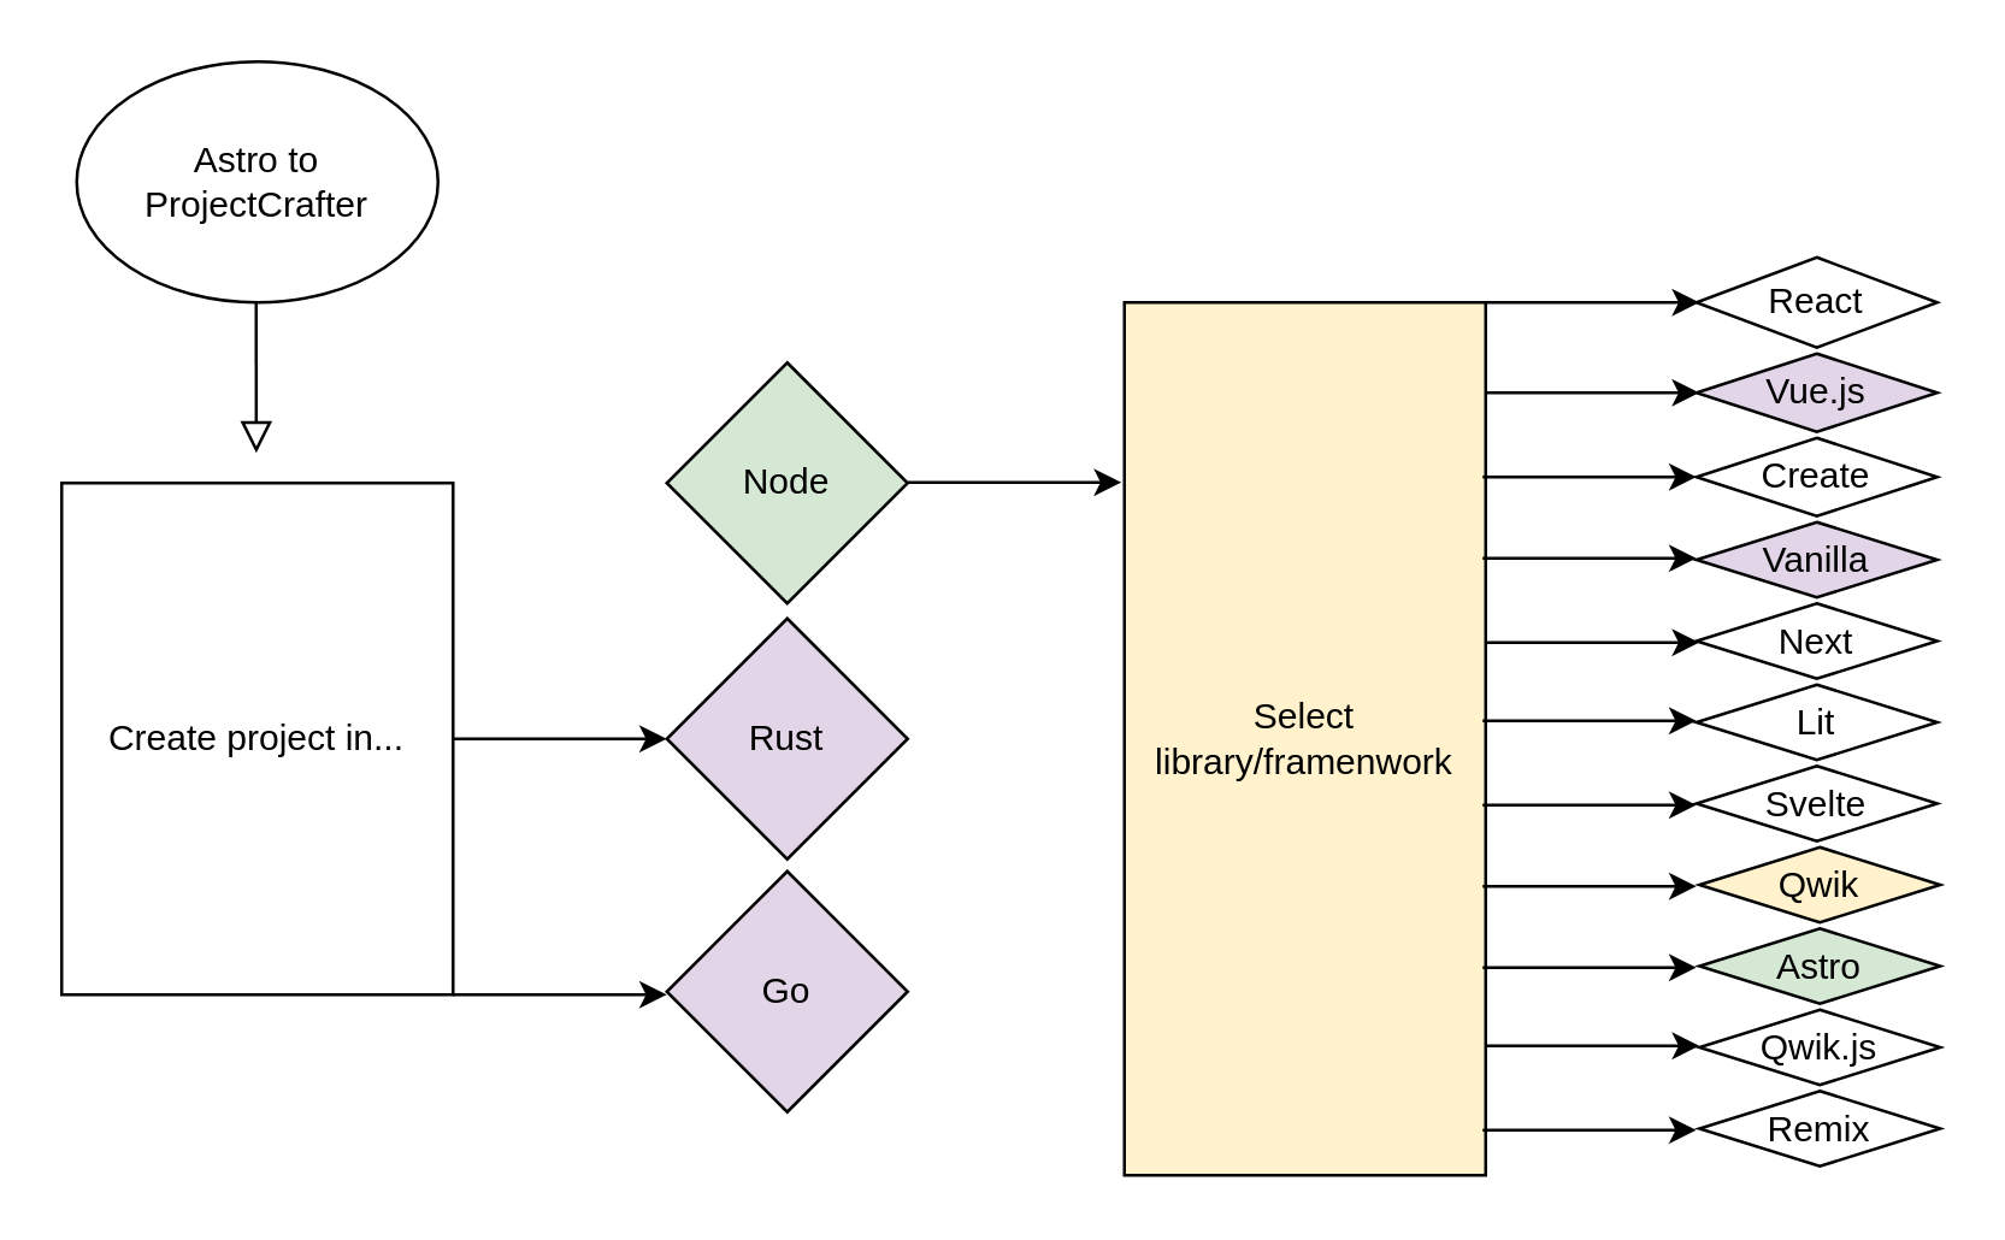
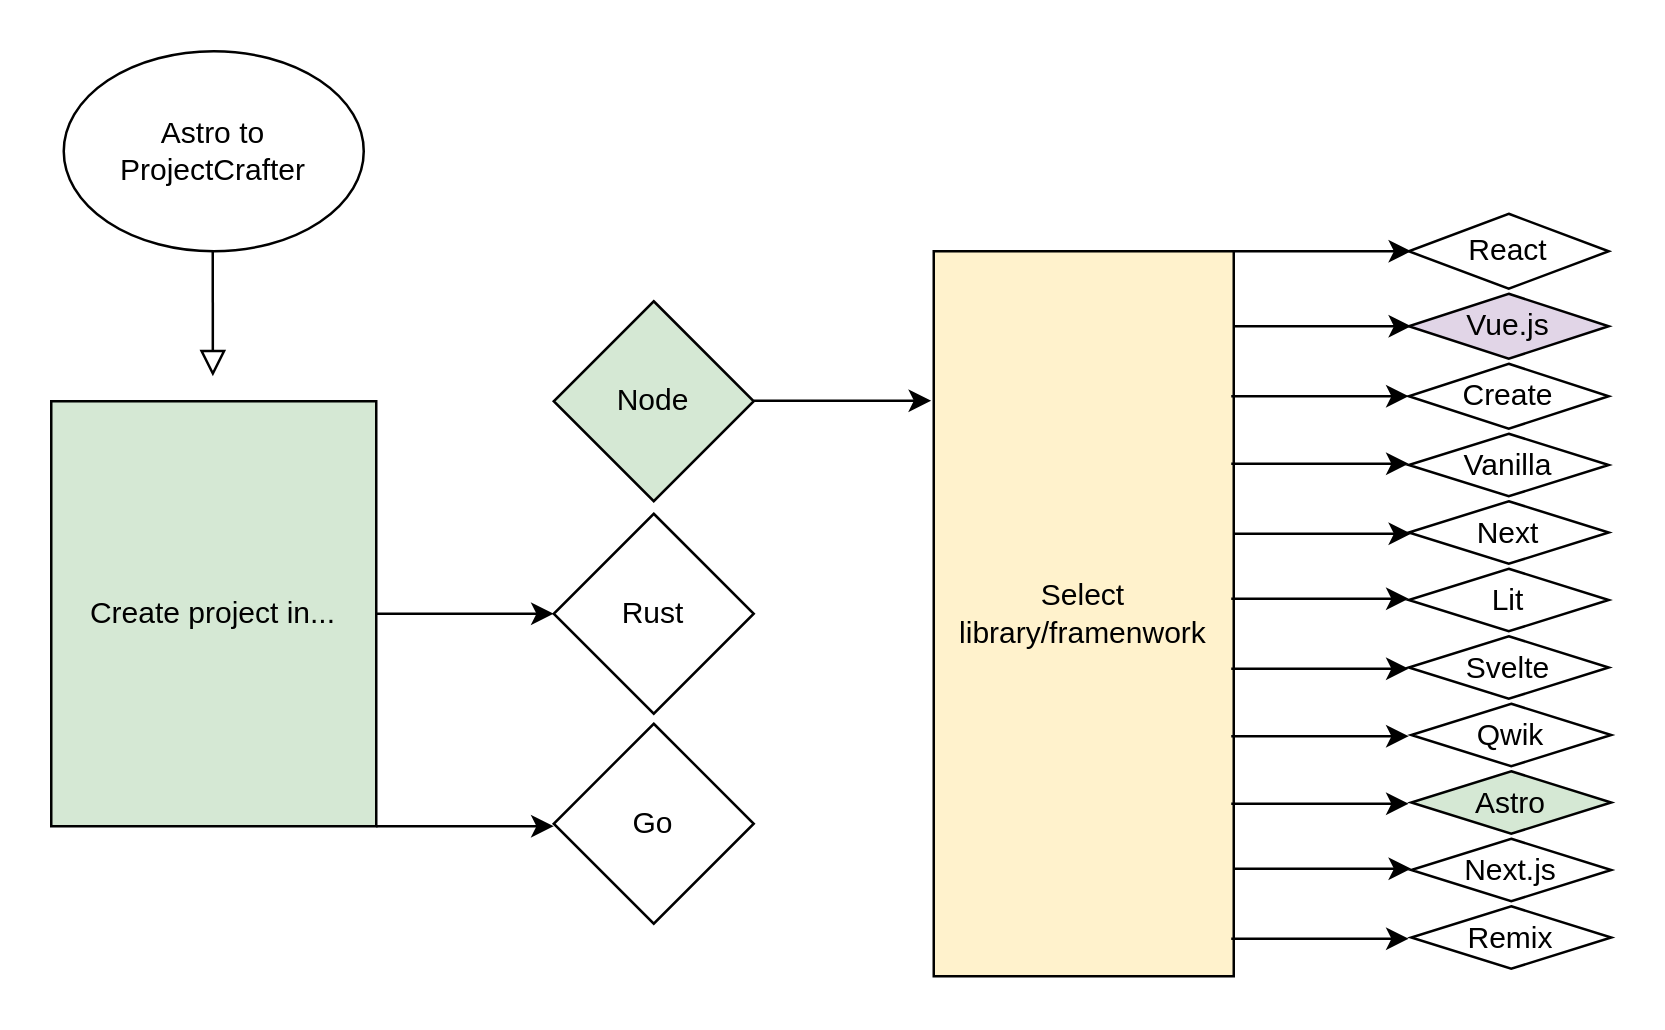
  <mxCell id="0" />
  <mxCell id="1" parent="0" />
  <mxCell id="2" value="" style="rounded=0;html=1;jettySize=auto;orthogonalLoop=1;fontSize=11;endArrow=block;endFill=0;endSize=8;strokeWidth=1;shadow=0;labelBackgroundColor=none;edgeStyle=orthogonalEdgeStyle;" parent="1" edge="1"><mxGeometry relative="1" as="geometry"><mxPoint x="84.6" y="100" as="sourcePoint" /><mxPoint x="84.64" y="150.032" as="targetPoint" /></mxGeometry></mxCell>
  <mxCell id="3" value="Astro to ProjectCrafter" style="ellipse;whiteSpace=wrap;html=1;" vertex="1" parent="1"><mxGeometry x="25" y="20" width="120" height="80" as="geometry" /></mxCell>
- <mxCell id="4" value="Create project in..." style="rounded=0;whiteSpace=wrap;html=1;" vertex="1" parent="1"><mxGeometry x="20" y="160" width="130" height="170" as="geometry" /></mxCell>
+ <mxCell id="4" value="Create project in..." style="rounded=0;whiteSpace=wrap;html=1;fillColor=#d5e8d4;" vertex="1" parent="1"><mxGeometry x="20" y="160" width="130" height="170" as="geometry" /></mxCell>
  <mxCell id="5" value="Node" style="rhombus;whiteSpace=wrap;html=1;fillColor=#d5e8d4;" vertex="1" parent="1"><mxGeometry x="221" y="120" width="80" height="80" as="geometry" /></mxCell>
- <mxCell id="6" value="Rust" style="rhombus;whiteSpace=wrap;html=1;fillColor=#e1d5e7;" vertex="1" parent="1"><mxGeometry x="221" y="205" width="80" height="80" as="geometry" /></mxCell>
- <mxCell id="7" value="Go" style="rhombus;whiteSpace=wrap;html=1;fillColor=#e1d5e7;" vertex="1" parent="1"><mxGeometry x="221" y="289" width="80" height="80" as="geometry" /></mxCell>
+ <mxCell id="6" value="Rust" style="rhombus;whiteSpace=wrap;html=1;" vertex="1" parent="1"><mxGeometry x="221" y="205" width="80" height="80" as="geometry" /></mxCell>
+ <mxCell id="7" value="Go" style="rhombus;whiteSpace=wrap;html=1;" vertex="1" parent="1"><mxGeometry x="221" y="289" width="80" height="80" as="geometry" /></mxCell>
  <mxCell id="8" value="" style="endArrow=classic;html=1;rounded=0;entryX=0;entryY=0.5;entryDx=0;entryDy=0;exitX=1;exitY=0;exitDx=0;exitDy=0;" edge="1" parent="1"><mxGeometry width="50" height="50" relative="1" as="geometry"><mxPoint x="150" y="245" as="sourcePoint" /><mxPoint x="221" y="245" as="targetPoint" /></mxGeometry></mxCell>
  <mxCell id="9" value="" style="endArrow=classic;html=1;rounded=0;entryX=0;entryY=0.5;entryDx=0;entryDy=0;exitX=1;exitY=0;exitDx=0;exitDy=0;" edge="1" parent="1"><mxGeometry width="50" height="50" relative="1" as="geometry"><mxPoint x="150" y="330" as="sourcePoint" /><mxPoint x="221" y="330" as="targetPoint" /></mxGeometry></mxCell>
  <mxCell id="10" value="" style="endArrow=classic;html=1;rounded=0;entryX=0;entryY=0.5;entryDx=0;entryDy=0;exitX=1;exitY=0;exitDx=0;exitDy=0;" edge="1" parent="1"><mxGeometry width="50" height="50" relative="1" as="geometry"><mxPoint x="301" y="159.77" as="sourcePoint" /><mxPoint x="372" y="159.77" as="targetPoint" /></mxGeometry></mxCell>
  <mxCell id="11" value="Select library/framenwork" style="rounded=0;whiteSpace=wrap;html=1;fillColor=#fff2cc;" vertex="1" parent="1"><mxGeometry x="373" y="100" width="120" height="290" as="geometry" /></mxCell>
  <mxCell id="12" value="" style="endArrow=classic;html=1;rounded=0;entryX=0;entryY=0.5;entryDx=0;entryDy=0;exitX=1;exitY=0;exitDx=0;exitDy=0;" edge="1" parent="1"><mxGeometry width="50" height="50" relative="1" as="geometry"><mxPoint x="493" y="100" as="sourcePoint" /><mxPoint x="564" y="100" as="targetPoint" /><Array as="points"><mxPoint x="530" y="100" /></Array></mxGeometry></mxCell>
  <mxCell id="13" value="React" style="rhombus;whiteSpace=wrap;html=1;" vertex="1" parent="1"><mxGeometry x="563" y="85" width="80" height="30" as="geometry" /></mxCell>
  <mxCell id="14" value="" style="endArrow=classic;html=1;rounded=0;entryX=0;entryY=0.5;entryDx=0;entryDy=0;exitX=1;exitY=0;exitDx=0;exitDy=0;" edge="1" parent="1"><mxGeometry width="50" height="50" relative="1" as="geometry"><mxPoint x="493" y="130" as="sourcePoint" /><mxPoint x="564" y="130" as="targetPoint" /><Array as="points"><mxPoint x="530" y="130" /></Array></mxGeometry></mxCell>
  <mxCell id="15" value="Vue.js" style="rhombus;whiteSpace=wrap;html=1;fillColor=#e1d5e7;" vertex="1" parent="1"><mxGeometry x="563" y="117" width="80" height="26" as="geometry" /></mxCell>
  <mxCell id="16" value="Create" style="rhombus;whiteSpace=wrap;html=1;" vertex="1" parent="1"><mxGeometry x="563" y="145" width="80" height="26" as="geometry" /></mxCell>
- <mxCell id="17" value="Vanilla" style="rhombus;whiteSpace=wrap;html=1;fillColor=#e1d5e7;" vertex="1" parent="1"><mxGeometry x="563" y="173" width="80" height="25" as="geometry" /></mxCell>
+ <mxCell id="17" value="Vanilla" style="rhombus;whiteSpace=wrap;html=1;" vertex="1" parent="1"><mxGeometry x="563" y="173" width="80" height="25" as="geometry" /></mxCell>
  <mxCell id="18" value="Next" style="rhombus;whiteSpace=wrap;html=1;" vertex="1" parent="1"><mxGeometry x="563" y="200" width="80" height="25" as="geometry" /></mxCell>
  <mxCell id="19" value="Lit" style="rhombus;whiteSpace=wrap;html=1;" vertex="1" parent="1"><mxGeometry x="563" y="227" width="80" height="25" as="geometry" /></mxCell>
  <mxCell id="20" value="Svelte" style="rhombus;whiteSpace=wrap;html=1;" vertex="1" parent="1"><mxGeometry x="563" y="254" width="80" height="25" as="geometry" /></mxCell>
- <mxCell id="21" value="Qwik" style="rhombus;whiteSpace=wrap;html=1;fillColor=#fff2cc;" vertex="1" parent="1"><mxGeometry x="564" y="281" width="80" height="25" as="geometry" /></mxCell>
+ <mxCell id="21" value="Qwik" style="rhombus;whiteSpace=wrap;html=1;" vertex="1" parent="1"><mxGeometry x="564" y="281" width="80" height="25" as="geometry" /></mxCell>
  <mxCell id="22" value="Astro" style="rhombus;whiteSpace=wrap;html=1;fillColor=#d5e8d4;" vertex="1" parent="1"><mxGeometry x="564" y="308" width="80" height="25" as="geometry" /></mxCell>
- <mxCell id="23" value="Qwik.js" style="rhombus;whiteSpace=wrap;html=1;" vertex="1" parent="1"><mxGeometry x="564" y="335" width="80" height="25" as="geometry" /></mxCell>
+ <mxCell id="23" value="Next.js" style="rhombus;whiteSpace=wrap;html=1;" vertex="1" parent="1"><mxGeometry x="564" y="335" width="80" height="25" as="geometry" /></mxCell>
  <mxCell id="24" value="Remix" style="rhombus;whiteSpace=wrap;html=1;" vertex="1" parent="1"><mxGeometry x="564" y="362" width="80" height="25" as="geometry" /></mxCell>
  <mxCell id="25" value="" style="endArrow=classic;html=1;rounded=0;entryX=0;entryY=0.5;entryDx=0;entryDy=0;exitX=1;exitY=0;exitDx=0;exitDy=0;" edge="1" parent="1"><mxGeometry width="50" height="50" relative="1" as="geometry"><mxPoint x="492" y="158" as="sourcePoint" /><mxPoint x="563" y="158" as="targetPoint" /><Array as="points"><mxPoint x="529" y="158" /></Array></mxGeometry></mxCell>
  <mxCell id="26" value="" style="endArrow=classic;html=1;rounded=0;entryX=0;entryY=0.5;entryDx=0;entryDy=0;exitX=1;exitY=0;exitDx=0;exitDy=0;" edge="1" parent="1"><mxGeometry width="50" height="50" relative="1" as="geometry"><mxPoint x="492" y="185" as="sourcePoint" /><mxPoint x="563" y="185" as="targetPoint" /><Array as="points"><mxPoint x="529" y="185" /></Array></mxGeometry></mxCell>
  <mxCell id="27" value="" style="endArrow=classic;html=1;rounded=0;entryX=0;entryY=0.5;entryDx=0;entryDy=0;exitX=1;exitY=0;exitDx=0;exitDy=0;" edge="1" parent="1"><mxGeometry width="50" height="50" relative="1" as="geometry"><mxPoint x="493" y="213" as="sourcePoint" /><mxPoint x="564" y="213" as="targetPoint" /><Array as="points"><mxPoint x="530" y="213" /></Array></mxGeometry></mxCell>
  <mxCell id="28" value="" style="endArrow=classic;html=1;rounded=0;entryX=0;entryY=0.5;entryDx=0;entryDy=0;exitX=1;exitY=0;exitDx=0;exitDy=0;" edge="1" parent="1"><mxGeometry width="50" height="50" relative="1" as="geometry"><mxPoint x="492" y="239" as="sourcePoint" /><mxPoint x="563" y="239" as="targetPoint" /><Array as="points"><mxPoint x="529" y="239" /></Array></mxGeometry></mxCell>
  <mxCell id="29" value="" style="endArrow=classic;html=1;rounded=0;entryX=0;entryY=0.5;entryDx=0;entryDy=0;exitX=1;exitY=0;exitDx=0;exitDy=0;" edge="1" parent="1"><mxGeometry width="50" height="50" relative="1" as="geometry"><mxPoint x="492" y="267" as="sourcePoint" /><mxPoint x="563" y="267" as="targetPoint" /><Array as="points"><mxPoint x="529" y="267" /></Array></mxGeometry></mxCell>
  <mxCell id="30" value="" style="endArrow=classic;html=1;rounded=0;entryX=0;entryY=0.5;entryDx=0;entryDy=0;exitX=1;exitY=0;exitDx=0;exitDy=0;" edge="1" parent="1"><mxGeometry width="50" height="50" relative="1" as="geometry"><mxPoint x="492" y="294" as="sourcePoint" /><mxPoint x="563" y="294" as="targetPoint" /><Array as="points"><mxPoint x="529" y="294" /></Array></mxGeometry></mxCell>
  <mxCell id="31" value="" style="endArrow=classic;html=1;rounded=0;entryX=0;entryY=0.5;entryDx=0;entryDy=0;exitX=1;exitY=0;exitDx=0;exitDy=0;" edge="1" parent="1"><mxGeometry width="50" height="50" relative="1" as="geometry"><mxPoint x="492" y="321" as="sourcePoint" /><mxPoint x="563" y="321" as="targetPoint" /><Array as="points"><mxPoint x="529" y="321" /></Array></mxGeometry></mxCell>
  <mxCell id="32" value="" style="endArrow=classic;html=1;rounded=0;entryX=0;entryY=0.5;entryDx=0;entryDy=0;exitX=1;exitY=0;exitDx=0;exitDy=0;" edge="1" parent="1"><mxGeometry width="50" height="50" relative="1" as="geometry"><mxPoint x="493" y="347" as="sourcePoint" /><mxPoint x="564" y="347" as="targetPoint" /><Array as="points"><mxPoint x="530" y="347" /></Array></mxGeometry></mxCell>
  <mxCell id="33" value="" style="endArrow=classic;html=1;rounded=0;entryX=0;entryY=0.5;entryDx=0;entryDy=0;exitX=1;exitY=0;exitDx=0;exitDy=0;" edge="1" parent="1"><mxGeometry width="50" height="50" relative="1" as="geometry"><mxPoint x="492" y="375" as="sourcePoint" /><mxPoint x="563" y="375" as="targetPoint" /><Array as="points"><mxPoint x="529" y="375" /></Array></mxGeometry></mxCell>
